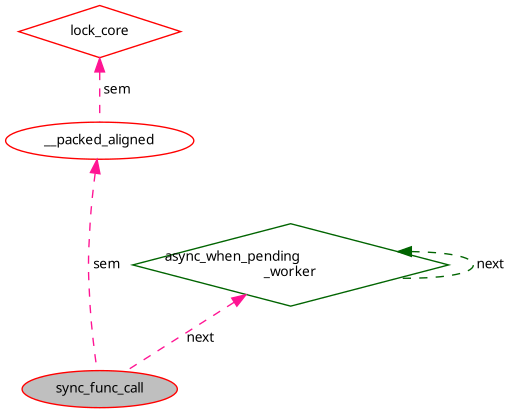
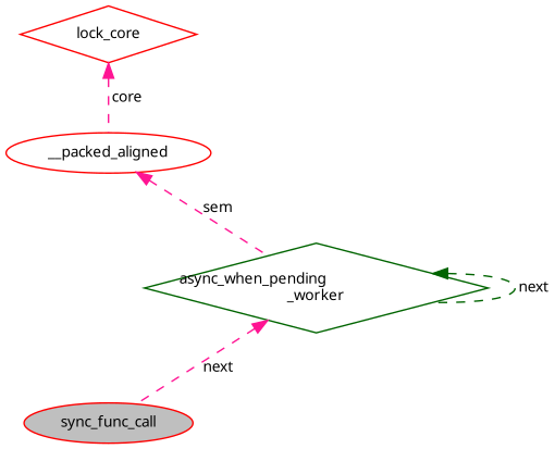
  digraph {
    fontname="Noto Sans"
    node [color=red fillcolor=white fontname="Noto Sans" fontsize=10 shape=ellipse style=filled]
    edge [color=deeppink dir=back fontname="Noto Sans" fontsize=10 labelfontname=Helvetica labelfontsize=10 style=dashed]
    n1 [fillcolor=grey75 fontcolor=black height=0.2 label=sync_func_call width=0.4]
    n2 [color=darkgreen height=0.2 label="async_when_pending\l_worker" shape=diamond width=0.4]
    n3 [height=0.2 label=__packed_aligned width=0.4]
    n4 [height=0.2 label=lock_core shape=diamond width=0.4]
    n2 -> n1 [label=" next"]
    n2 -> n2 [color=darkgreen label=" next"]
-   n3 -> n1 [label=" sem"]
-   n4 -> n3 [label=" sem"]
+   n3 -> n2 [label=" sem"]
+   n4 -> n3 [label=" core"]
  }
